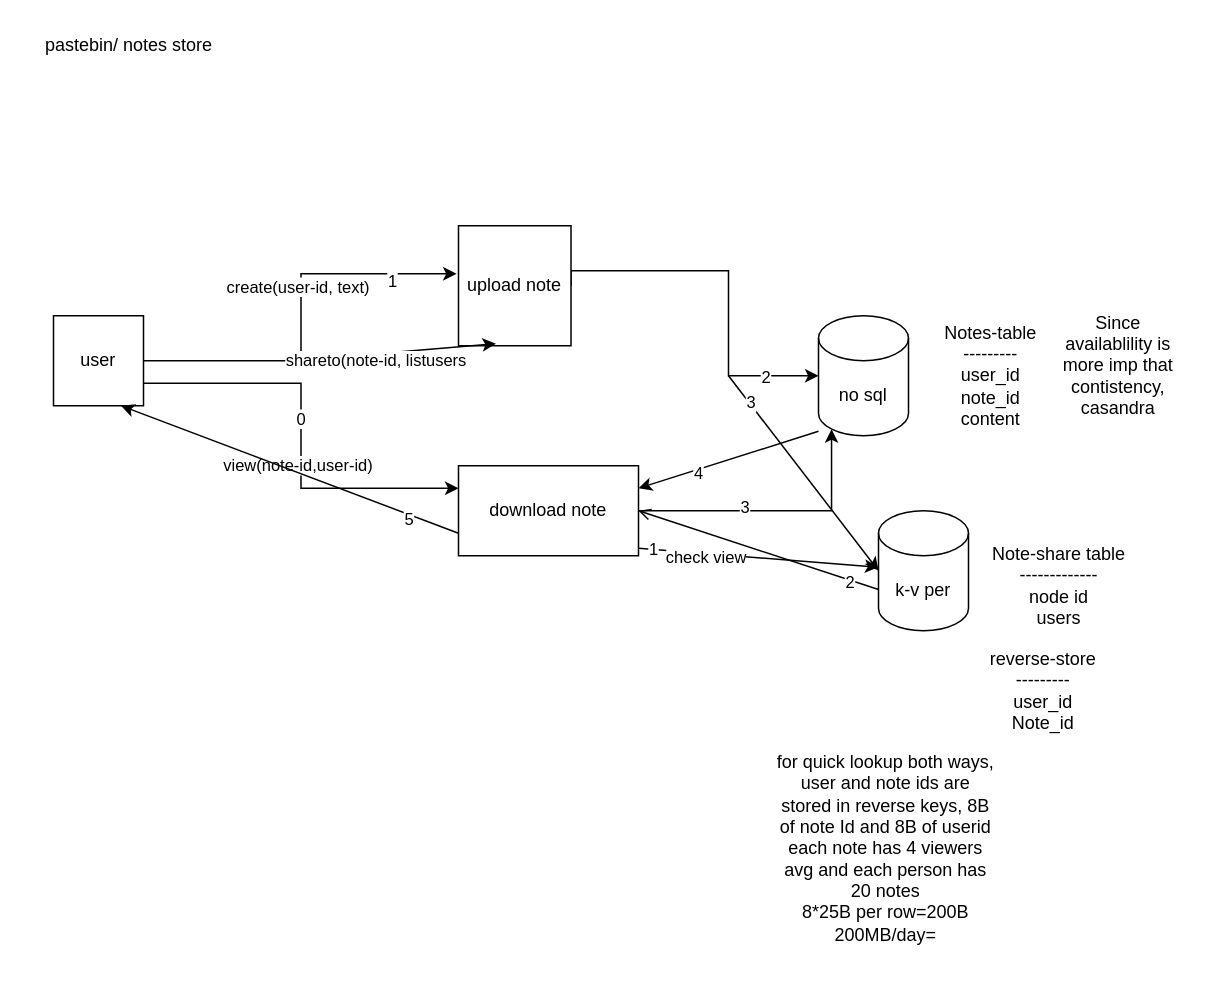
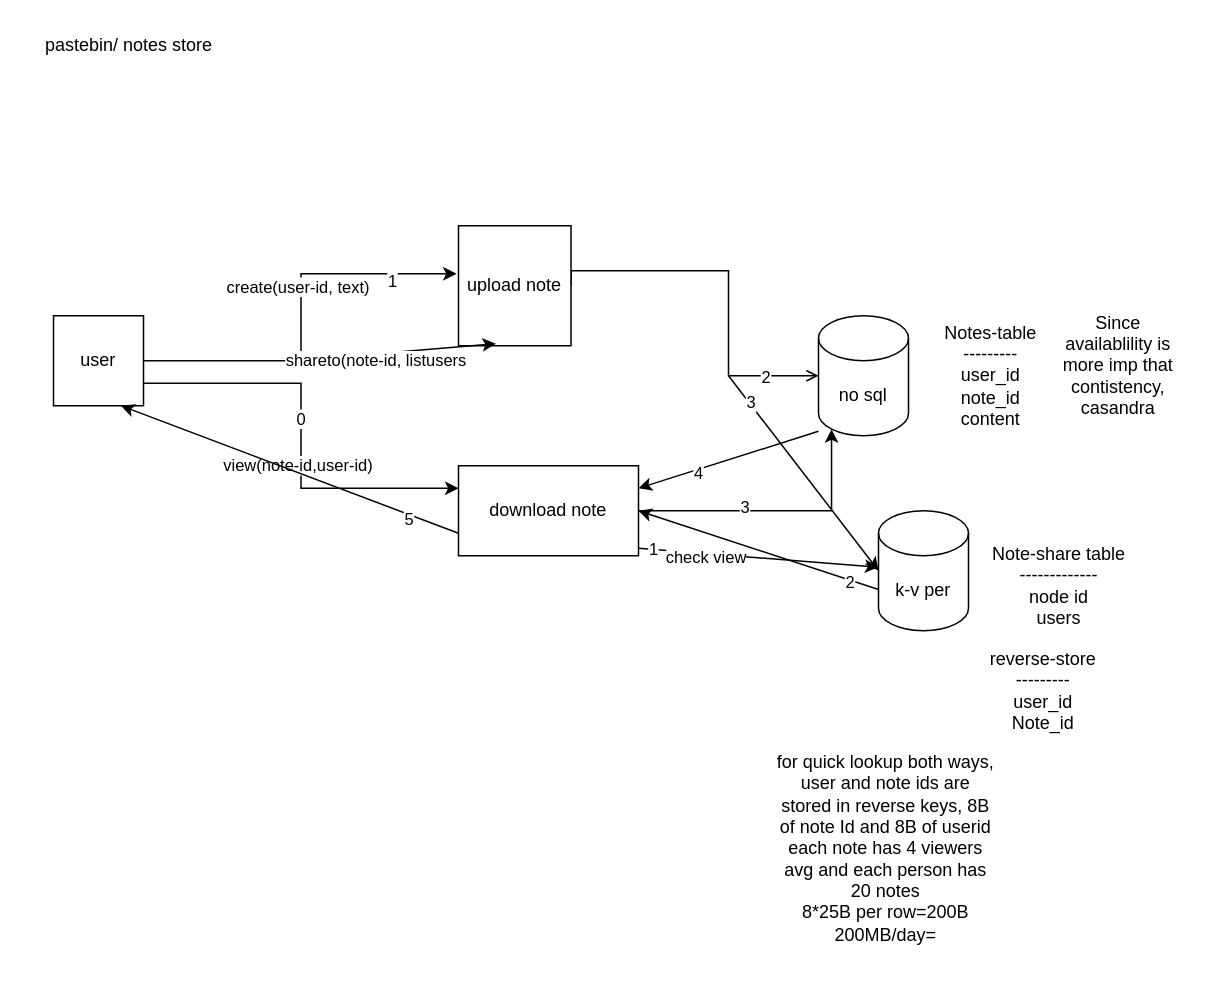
  <mxCell id="0" />
  <mxCell id="1" parent="0" />
  <mxCell id="2" value="pastebin/ notes store" style="text;html=1;align=center;verticalAlign=middle;resizable=0;points=[];autosize=1;strokeColor=none;" vertex="1" parent="1"><mxGeometry x="20" y="20" width="130" height="20" as="geometry" /></mxCell>
  <mxCell id="3" style="edgeStyle=orthogonalEdgeStyle;rounded=0;orthogonalLoop=1;jettySize=auto;html=1;exitX=1;exitY=0.5;exitDx=0;exitDy=0;entryX=0.145;entryY=1;entryDx=0;entryDy=-4.35;entryPerimeter=0;" edge="1" parent="1" source="5" target="9"><mxGeometry relative="1" as="geometry" /></mxCell>
  <mxCell id="4" value="3" style="edgeLabel;html=1;align=center;verticalAlign=middle;resizable=0;points=[];" vertex="1" connectable="0" parent="3"><mxGeometry x="-0.235" y="3" relative="1" as="geometry"><mxPoint as="offset" /></mxGeometry></mxCell>
  <mxCell id="5" value="download note" style="rounded=0;whiteSpace=wrap;html=1;" vertex="1" parent="1"><mxGeometry x="305" y="310" width="120" height="60" as="geometry" /></mxCell>
- <mxCell id="6" style="edgeStyle=orthogonalEdgeStyle;rounded=0;orthogonalLoop=1;jettySize=auto;html=1;exitX=1;exitY=0.5;exitDx=0;exitDy=0;" edge="1" parent="1" source="8" target="9"><mxGeometry relative="1" as="geometry"><Array as="points"><mxPoint x="485" y="180" /><mxPoint x="485" y="250" /></Array></mxGeometry></mxCell>
+ <mxCell id="6" style="edgeStyle=orthogonalEdgeStyle;rounded=0;orthogonalLoop=1;jettySize=auto;html=1;exitX=1;exitY=0.5;exitDx=0;exitDy=0;endArrow=open;" edge="1" parent="1" source="8" target="9"><mxGeometry relative="1" as="geometry"><Array as="points"><mxPoint x="485" y="180" /><mxPoint x="485" y="250" /></Array></mxGeometry></mxCell>
  <mxCell id="7" value="2" style="edgeLabel;html=1;align=center;verticalAlign=middle;resizable=0;points=[];" vertex="1" connectable="0" parent="6"><mxGeometry x="0.705" relative="1" as="geometry"><mxPoint as="offset" /></mxGeometry></mxCell>
  <mxCell id="8" value="upload note" style="rounded=0;whiteSpace=wrap;html=1;" vertex="1" parent="1"><mxGeometry x="305" y="150" width="75" height="80" as="geometry" /></mxCell>
  <mxCell id="9" value="no sql" style="shape=cylinder3;whiteSpace=wrap;html=1;boundedLbl=1;backgroundOutline=1;size=15;" vertex="1" parent="1"><mxGeometry x="545" y="210" width="60" height="80" as="geometry" /></mxCell>
  <mxCell id="10" value="Notes-table&lt;br&gt;---------&lt;br&gt;user_id&lt;br&gt;note_id&lt;br&gt;content" style="text;html=1;strokeColor=none;fillColor=none;align=center;verticalAlign=middle;whiteSpace=wrap;rounded=0;" vertex="1" parent="1"><mxGeometry x="615" y="205" width="90" height="90" as="geometry" /></mxCell>
  <mxCell id="11" value="Note-share table&lt;br&gt;-------------&lt;br&gt;node id&lt;br&gt;users" style="text;html=1;align=center;verticalAlign=middle;resizable=0;points=[];autosize=1;strokeColor=none;" vertex="1" parent="1"><mxGeometry x="655" y="360" width="100" height="60" as="geometry" /></mxCell>
  <mxCell id="12" value="k-v per" style="shape=cylinder3;whiteSpace=wrap;html=1;boundedLbl=1;backgroundOutline=1;size=15;" vertex="1" parent="1"><mxGeometry x="585" y="340" width="60" height="80" as="geometry" /></mxCell>
  <mxCell id="13" value="Since availablility is more imp that contistency, casandra" style="text;html=1;strokeColor=none;fillColor=none;align=center;verticalAlign=middle;whiteSpace=wrap;rounded=0;" vertex="1" parent="1"><mxGeometry x="705" y="205" width="80" height="75" as="geometry" /></mxCell>
  <mxCell id="14" value="reverse-store&lt;br&gt;---------&lt;br&gt;user_id&lt;br&gt;Note_id" style="text;html=1;strokeColor=none;fillColor=none;align=center;verticalAlign=middle;whiteSpace=wrap;rounded=0;" vertex="1" parent="1"><mxGeometry x="645" y="430" width="100" height="60" as="geometry" /></mxCell>
  <mxCell id="15" value="for quick lookup both ways, user and note ids are stored in reverse keys, 8B of note Id and 8B of userid&lt;br&gt;each note has 4 viewers avg and each person has 20 notes&lt;br&gt;8*25B per row=200B&lt;br&gt;200MB/day=" style="text;html=1;strokeColor=none;fillColor=none;align=center;verticalAlign=middle;whiteSpace=wrap;rounded=0;" vertex="1" parent="1"><mxGeometry x="515" y="480" width="150" height="170" as="geometry" /></mxCell>
  <mxCell id="16" style="edgeStyle=orthogonalEdgeStyle;rounded=0;orthogonalLoop=1;jettySize=auto;html=1;exitX=1;exitY=0.5;exitDx=0;exitDy=0;entryX=-0.017;entryY=0.4;entryDx=0;entryDy=0;entryPerimeter=0;" edge="1" parent="1" source="22" target="8"><mxGeometry relative="1" as="geometry" /></mxCell>
  <mxCell id="17" value="create(user-id, text)" style="edgeLabel;html=1;align=center;verticalAlign=middle;resizable=0;points=[];" vertex="1" connectable="0" parent="16"><mxGeometry x="0.161" y="3" relative="1" as="geometry"><mxPoint as="offset" /></mxGeometry></mxCell>
  <mxCell id="18" value="1" style="edgeLabel;html=1;align=center;verticalAlign=middle;resizable=0;points=[];" vertex="1" connectable="0" parent="16"><mxGeometry x="0.672" y="-4" relative="1" as="geometry"><mxPoint as="offset" /></mxGeometry></mxCell>
  <mxCell id="19" style="edgeStyle=orthogonalEdgeStyle;rounded=0;orthogonalLoop=1;jettySize=auto;html=1;exitX=1;exitY=0.75;exitDx=0;exitDy=0;entryX=0;entryY=0.25;entryDx=0;entryDy=0;" edge="1" parent="1" source="22" target="5"><mxGeometry relative="1" as="geometry" /></mxCell>
  <mxCell id="20" value="view(note-id,user-id)" style="edgeLabel;html=1;align=center;verticalAlign=middle;resizable=0;points=[];" vertex="1" connectable="0" parent="19"><mxGeometry x="0.136" y="-3" relative="1" as="geometry"><mxPoint as="offset" /></mxGeometry></mxCell>
  <mxCell id="21" value="0" style="edgeLabel;html=1;align=center;verticalAlign=middle;resizable=0;points=[];" vertex="1" connectable="0" parent="19"><mxGeometry x="-0.086" y="-1" relative="1" as="geometry"><mxPoint as="offset" /></mxGeometry></mxCell>
  <mxCell id="22" value="user" style="rounded=0;whiteSpace=wrap;html=1;" vertex="1" parent="1"><mxGeometry x="35" y="210" width="60" height="60" as="geometry" /></mxCell>
  <mxCell id="23" value="" style="endArrow=classic;html=1;entryX=0;entryY=0.5;entryDx=0;entryDy=0;entryPerimeter=0;" edge="1" parent="1" target="12"><mxGeometry width="50" height="50" relative="1" as="geometry"><mxPoint x="485" y="250" as="sourcePoint" /><mxPoint x="535" y="330" as="targetPoint" /></mxGeometry></mxCell>
  <mxCell id="24" value="3" style="edgeLabel;html=1;align=center;verticalAlign=middle;resizable=0;points=[];" vertex="1" connectable="0" parent="23"><mxGeometry x="-0.724" y="2" relative="1" as="geometry"><mxPoint x="-1" as="offset" /></mxGeometry></mxCell>
  <mxCell id="25" value="" style="endArrow=classic;html=1;entryX=0.333;entryY=0.983;entryDx=0;entryDy=0;entryPerimeter=0;" edge="1" parent="1" target="8"><mxGeometry width="50" height="50" relative="1" as="geometry"><mxPoint x="195" y="240" as="sourcePoint" /><mxPoint x="245" y="190" as="targetPoint" /></mxGeometry></mxCell>
  <mxCell id="26" value="shareto(note-id, listusers" style="edgeLabel;html=1;align=center;verticalAlign=middle;resizable=0;points=[];" vertex="1" connectable="0" parent="25"><mxGeometry x="-0.199" y="-5" relative="1" as="geometry"><mxPoint y="-1" as="offset" /></mxGeometry></mxCell>
  <mxCell id="27" value="" style="endArrow=classic;html=1;" edge="1" parent="1" target="12"><mxGeometry width="50" height="50" relative="1" as="geometry"><mxPoint x="425" y="365" as="sourcePoint" /><mxPoint x="475" y="315" as="targetPoint" /></mxGeometry></mxCell>
  <mxCell id="28" value="check view" style="edgeLabel;html=1;align=center;verticalAlign=middle;resizable=0;points=[];" vertex="1" connectable="0" parent="27"><mxGeometry x="-0.435" y="-2" relative="1" as="geometry"><mxPoint as="offset" /></mxGeometry></mxCell>
  <mxCell id="29" value="1" style="edgeLabel;html=1;align=center;verticalAlign=middle;resizable=0;points=[];" vertex="1" connectable="0" parent="27"><mxGeometry x="-0.875" relative="1" as="geometry"><mxPoint as="offset" /></mxGeometry></mxCell>
- <mxCell id="30" value="" style="endArrow=open;html=1;exitX=0;exitY=0;exitDx=0;exitDy=52.5;exitPerimeter=0;entryX=1;entryY=0.5;entryDx=0;entryDy=0;" edge="1" parent="1" source="12" target="5"><mxGeometry width="50" height="50" relative="1" as="geometry"><mxPoint x="425" y="360" as="sourcePoint" /><mxPoint x="475" y="310" as="targetPoint" /></mxGeometry></mxCell>
+ <mxCell id="30" value="" style="endArrow=classic;html=1;exitX=0;exitY=0;exitDx=0;exitDy=52.5;exitPerimeter=0;entryX=1;entryY=0.5;entryDx=0;entryDy=0;" edge="1" parent="1" source="12" target="5"><mxGeometry width="50" height="50" relative="1" as="geometry"><mxPoint x="425" y="360" as="sourcePoint" /><mxPoint x="475" y="310" as="targetPoint" /></mxGeometry></mxCell>
  <mxCell id="31" value="2" style="edgeLabel;html=1;align=center;verticalAlign=middle;resizable=0;points=[];" vertex="1" connectable="0" parent="30"><mxGeometry x="-0.765" y="1" relative="1" as="geometry"><mxPoint as="offset" /></mxGeometry></mxCell>
  <mxCell id="32" value="" style="endArrow=classic;html=1;exitX=0;exitY=0.963;exitDx=0;exitDy=0;exitPerimeter=0;entryX=1;entryY=0.25;entryDx=0;entryDy=0;" edge="1" parent="1" source="9" target="5"><mxGeometry width="50" height="50" relative="1" as="geometry"><mxPoint x="425" y="360" as="sourcePoint" /><mxPoint x="475" y="310" as="targetPoint" /></mxGeometry></mxCell>
  <mxCell id="33" value="4" style="edgeLabel;html=1;align=center;verticalAlign=middle;resizable=0;points=[];" vertex="1" connectable="0" parent="32"><mxGeometry x="0.341" y="2" relative="1" as="geometry"><mxPoint x="-1" as="offset" /></mxGeometry></mxCell>
  <mxCell id="34" value="" style="endArrow=classic;html=1;exitX=0;exitY=0.75;exitDx=0;exitDy=0;entryX=0.75;entryY=1;entryDx=0;entryDy=0;" edge="1" parent="1" source="5" target="22"><mxGeometry width="50" height="50" relative="1" as="geometry"><mxPoint x="295" y="360" as="sourcePoint" /><mxPoint x="185" y="360" as="targetPoint" /></mxGeometry></mxCell>
  <mxCell id="35" value="5" style="edgeLabel;html=1;align=center;verticalAlign=middle;resizable=0;points=[];" vertex="1" connectable="0" parent="34"><mxGeometry x="-0.706" y="3" relative="1" as="geometry"><mxPoint as="offset" /></mxGeometry></mxCell>
